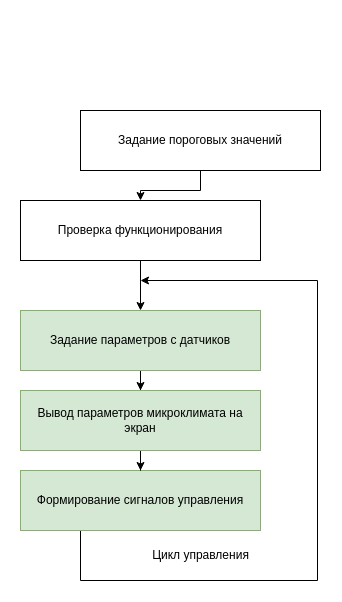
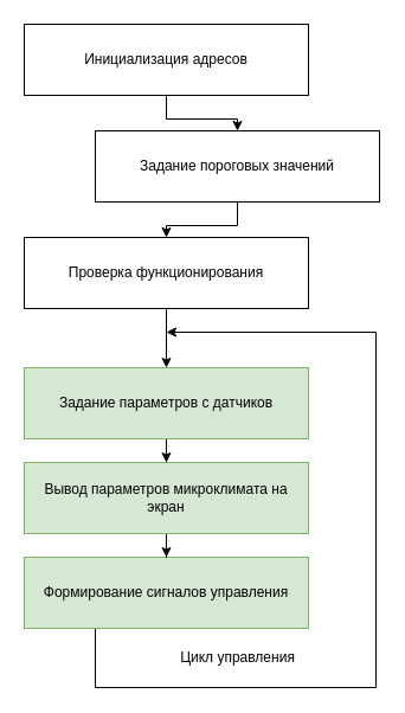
  <mxCell id="0" />
  <mxCell id="1" parent="0" />
+ <mxCell id="2" style="edgeStyle=orthogonalEdgeStyle;rounded=0;orthogonalLoop=1;jettySize=auto;html=1;entryX=0.5;entryY=0;entryDx=0;entryDy=0;" edge="1" parent="1" source="3" target="5"><mxGeometry relative="1" as="geometry" /></mxCell>
+ <mxCell id="3" value="Инициализация адресов" style="rounded=0;whiteSpace=wrap;html=1;" vertex="1" parent="1"><mxGeometry x="20" y="20" width="240" height="60" as="geometry" /></mxCell>
  <mxCell id="4" style="edgeStyle=orthogonalEdgeStyle;rounded=0;orthogonalLoop=1;jettySize=auto;html=1;entryX=0.5;entryY=0;entryDx=0;entryDy=0;" edge="1" parent="1" source="5" target="7"><mxGeometry relative="1" as="geometry" /></mxCell>
  <mxCell id="5" value="Задание пороговых значений" style="rounded=0;whiteSpace=wrap;html=1;" vertex="1" parent="1"><mxGeometry x="80" y="110" width="240" height="60" as="geometry" /></mxCell>
  <mxCell id="6" style="edgeStyle=orthogonalEdgeStyle;rounded=0;orthogonalLoop=1;jettySize=auto;html=1;entryX=0.5;entryY=0;entryDx=0;entryDy=0;" edge="1" parent="1" source="7" target="9"><mxGeometry relative="1" as="geometry" /></mxCell>
  <mxCell id="7" value="Проверка функционирования" style="rounded=0;whiteSpace=wrap;html=1;" vertex="1" parent="1"><mxGeometry x="20" y="200" width="240" height="60" as="geometry" /></mxCell>
  <mxCell id="8" style="edgeStyle=orthogonalEdgeStyle;rounded=0;orthogonalLoop=1;jettySize=auto;html=1;entryX=0.5;entryY=0;entryDx=0;entryDy=0;" edge="1" parent="1" source="9" target="13"><mxGeometry relative="1" as="geometry" /></mxCell>
  <mxCell id="9" value="Задание параметров с датчиков" style="rounded=0;whiteSpace=wrap;html=1;fillColor=#d5e8d4;strokeColor=#82b366;" vertex="1" parent="1"><mxGeometry x="20" y="310" width="240" height="60" as="geometry" /></mxCell>
  <mxCell id="10" style="edgeStyle=orthogonalEdgeStyle;rounded=0;orthogonalLoop=1;jettySize=auto;html=1;exitX=0.5;exitY=1;exitDx=0;exitDy=0;" edge="1" parent="1" source="11"><mxGeometry relative="1" as="geometry"><mxPoint x="140" y="280" as="targetPoint" /><Array as="points"><mxPoint x="80" y="530" /><mxPoint x="80" y="580" /><mxPoint x="317" y="580" /><mxPoint x="317" y="280" /></Array></mxGeometry></mxCell>
  <mxCell id="11" value="Формирование сигналов управления" style="rounded=0;whiteSpace=wrap;html=1;fillColor=#d5e8d4;strokeColor=#82b366;" vertex="1" parent="1"><mxGeometry x="20" y="470" width="240" height="60" as="geometry" /></mxCell>
  <mxCell id="12" style="edgeStyle=orthogonalEdgeStyle;rounded=0;orthogonalLoop=1;jettySize=auto;html=1;entryX=0.5;entryY=0;entryDx=0;entryDy=0;" edge="1" parent="1" source="13" target="11"><mxGeometry relative="1" as="geometry" /></mxCell>
  <mxCell id="13" value="Вывод параметров микроклимата на экран" style="rounded=0;whiteSpace=wrap;html=1;fillColor=#d5e8d4;strokeColor=#82b366;" vertex="1" parent="1"><mxGeometry x="20" y="390" width="240" height="60" as="geometry" /></mxCell>
  <mxCell id="14" value="Цикл управления" style="text;html=1;align=center;verticalAlign=middle;resizable=0;points=[];autosize=1;strokeColor=none;fillColor=none;" vertex="1" parent="1"><mxGeometry x="140" y="540" width="120" height="30" as="geometry" /></mxCell>
